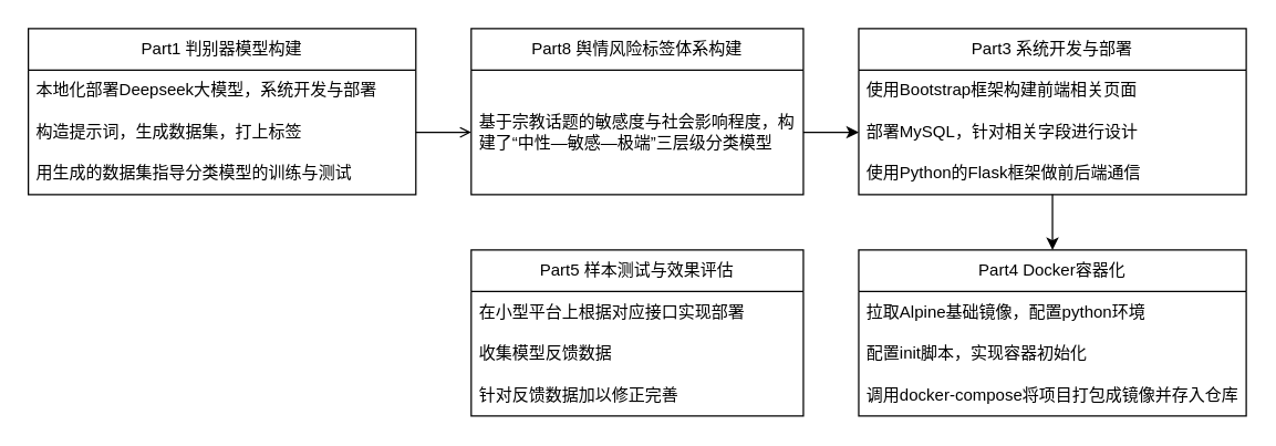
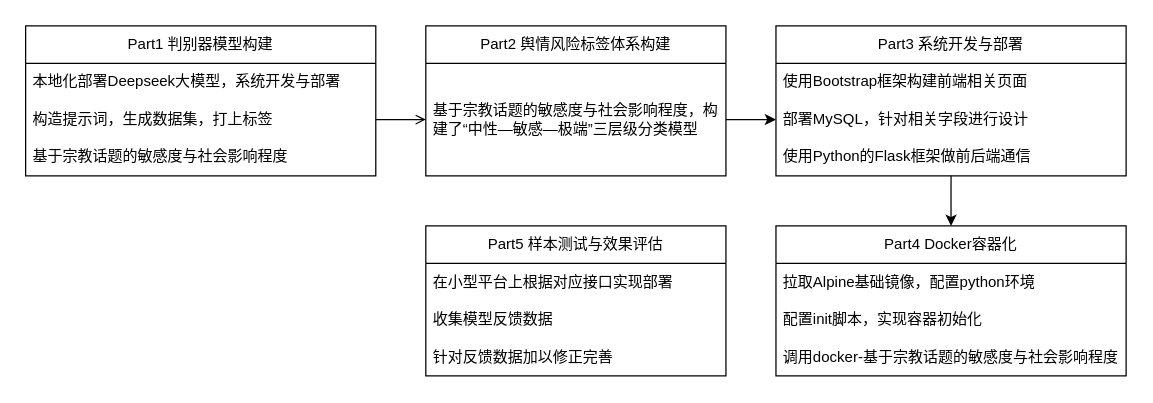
  <mxCell id="0" />
  <mxCell id="1" parent="0" />
  <mxCell id="2" value="Part1 判别器模型构建" style="swimlane;fontStyle=0;childLayout=stackLayout;horizontal=1;startSize=30;horizontalStack=0;resizeParent=1;resizeParentMax=0;resizeLast=0;collapsible=1;marginBottom=0;whiteSpace=wrap;html=1;" parent="1" vertex="1"><mxGeometry x="20" y="20" width="280" height="120" as="geometry"><mxRectangle x="315" y="130" width="160" height="30" as="alternateBounds" /></mxGeometry></mxCell>
  <mxCell id="3" value="本地化部署Deepseek大模型，系统开发与部署" style="text;strokeColor=none;fillColor=none;align=left;verticalAlign=middle;spacingLeft=4;spacingRight=4;overflow=hidden;points=[[0,0.5],[1,0.5]];portConstraint=eastwest;rotatable=0;whiteSpace=wrap;html=1;" parent="2" vertex="1"><mxGeometry y="30" width="280" height="30" as="geometry" /></mxCell>
  <mxCell id="4" value="构造提示词，生成数据集，打上标签" style="text;strokeColor=none;fillColor=none;align=left;verticalAlign=middle;spacingLeft=4;spacingRight=4;overflow=hidden;points=[[0,0.5],[1,0.5]];portConstraint=eastwest;rotatable=0;whiteSpace=wrap;html=1;" parent="2" vertex="1"><mxGeometry y="60" width="280" height="30" as="geometry" /></mxCell>
- <mxCell id="5" value="用生成的数据集指导分类模型的训练与测试" style="text;strokeColor=none;fillColor=none;align=left;verticalAlign=middle;spacingLeft=4;spacingRight=4;overflow=hidden;points=[[0,0.5],[1,0.5]];portConstraint=eastwest;rotatable=0;whiteSpace=wrap;html=1;" parent="2" vertex="1"><mxGeometry y="90" width="280" height="30" as="geometry" /></mxCell>
+ <mxCell id="5" value="基于宗教话题的敏感度与社会影响程度" style="text;strokeColor=none;fillColor=none;align=left;verticalAlign=middle;spacingLeft=4;spacingRight=4;overflow=hidden;points=[[0,0.5],[1,0.5]];portConstraint=eastwest;rotatable=0;whiteSpace=wrap;html=1;" parent="2" vertex="1"><mxGeometry y="90" width="280" height="30" as="geometry" /></mxCell>
  <mxCell id="6" style="edgeStyle=orthogonalEdgeStyle;rounded=0;orthogonalLoop=1;jettySize=auto;html=1;exitX=1;exitY=0.5;exitDx=0;exitDy=0;" edge="1" parent="2" source="4" target="4"><mxGeometry relative="1" as="geometry" /></mxCell>
- <mxCell id="7" value="Part8 舆情风险标签体系构建" style="swimlane;fontStyle=0;childLayout=stackLayout;horizontal=1;startSize=30;horizontalStack=0;resizeParent=1;resizeParentMax=0;resizeLast=0;collapsible=1;marginBottom=0;whiteSpace=wrap;html=1;" parent="1" vertex="1"><mxGeometry x="340" y="20" width="240" height="120" as="geometry" /></mxCell>
+ <mxCell id="7" value="Part2 舆情风险标签体系构建" style="swimlane;fontStyle=0;childLayout=stackLayout;horizontal=1;startSize=30;horizontalStack=0;resizeParent=1;resizeParentMax=0;resizeLast=0;collapsible=1;marginBottom=0;whiteSpace=wrap;html=1;" parent="1" vertex="1"><mxGeometry x="340" y="20" width="240" height="120" as="geometry" /></mxCell>
  <mxCell id="8" value="基于宗教话题的敏感度与社会影响程度，构建了“中性—敏感—极端”三层级分类模型" style="text;strokeColor=none;fillColor=none;align=left;verticalAlign=middle;spacingLeft=4;spacingRight=4;overflow=hidden;points=[[0,0.5],[1,0.5]];portConstraint=eastwest;rotatable=0;whiteSpace=wrap;html=1;" parent="7" vertex="1"><mxGeometry y="30" width="240" height="90" as="geometry" /></mxCell>
  <mxCell id="9" value="Part3 系统开发与部署" style="swimlane;fontStyle=0;childLayout=stackLayout;horizontal=1;startSize=30;horizontalStack=0;resizeParent=1;resizeParentMax=0;resizeLast=0;collapsible=1;marginBottom=0;whiteSpace=wrap;html=1;" parent="1" vertex="1"><mxGeometry x="620" y="20" width="280" height="120" as="geometry" /></mxCell>
  <mxCell id="10" value="使用Bootstrap框架构建前端相关页面" style="text;strokeColor=none;fillColor=none;align=left;verticalAlign=middle;spacingLeft=4;spacingRight=4;overflow=hidden;points=[[0,0.5],[1,0.5]];portConstraint=eastwest;rotatable=0;whiteSpace=wrap;html=1;" parent="9" vertex="1"><mxGeometry y="30" width="280" height="30" as="geometry" /></mxCell>
  <mxCell id="11" value="" style="endArrow=classic;html=1;rounded=0;" edge="1" parent="9" target="14"><mxGeometry width="50" height="50" relative="1" as="geometry"><mxPoint x="140" y="120" as="sourcePoint" /><mxPoint x="190" y="70" as="targetPoint" /></mxGeometry></mxCell>
  <mxCell id="12" value="部署MySQL，针对相关字段进行设计" style="text;strokeColor=none;fillColor=none;align=left;verticalAlign=middle;spacingLeft=4;spacingRight=4;overflow=hidden;points=[[0,0.5],[1,0.5]];portConstraint=eastwest;rotatable=0;whiteSpace=wrap;html=1;" parent="9" vertex="1"><mxGeometry y="60" width="280" height="30" as="geometry" /></mxCell>
  <mxCell id="13" value="使用Python的Flask框架做前后端通信" style="text;strokeColor=none;fillColor=none;align=left;verticalAlign=middle;spacingLeft=4;spacingRight=4;overflow=hidden;points=[[0,0.5],[1,0.5]];portConstraint=eastwest;rotatable=0;whiteSpace=wrap;html=1;" parent="9" vertex="1"><mxGeometry y="90" width="280" height="30" as="geometry" /></mxCell>
  <mxCell id="14" value="Part4 Docker容器化" style="swimlane;fontStyle=0;childLayout=stackLayout;horizontal=1;startSize=30;horizontalStack=0;resizeParent=1;resizeParentMax=0;resizeLast=0;collapsible=1;marginBottom=0;whiteSpace=wrap;html=1;" parent="1" vertex="1"><mxGeometry x="620" y="180" width="280" height="120" as="geometry" /></mxCell>
  <mxCell id="15" value="拉取Alpine基础镜像，配置python环境" style="text;strokeColor=none;fillColor=none;align=left;verticalAlign=middle;spacingLeft=4;spacingRight=4;overflow=hidden;points=[[0,0.5],[1,0.5]];portConstraint=eastwest;rotatable=0;whiteSpace=wrap;html=1;" parent="14" vertex="1"><mxGeometry y="30" width="280" height="30" as="geometry" /></mxCell>
  <mxCell id="16" value="配置init脚本，实现容器初始化" style="text;strokeColor=none;fillColor=none;align=left;verticalAlign=middle;spacingLeft=4;spacingRight=4;overflow=hidden;points=[[0,0.5],[1,0.5]];portConstraint=eastwest;rotatable=0;whiteSpace=wrap;html=1;" parent="14" vertex="1"><mxGeometry y="60" width="280" height="30" as="geometry" /></mxCell>
- <mxCell id="17" value="调用docker-compose将项目打包成镜像并存入仓库" style="text;strokeColor=none;fillColor=none;align=left;verticalAlign=middle;spacingLeft=4;spacingRight=4;overflow=hidden;points=[[0,0.5],[1,0.5]];portConstraint=eastwest;rotatable=0;whiteSpace=wrap;html=1;" parent="14" vertex="1"><mxGeometry y="90" width="280" height="30" as="geometry" /></mxCell>
+ <mxCell id="17" value="调用docker-基于宗教话题的敏感度与社会影响程度" style="text;strokeColor=none;fillColor=none;align=left;verticalAlign=middle;spacingLeft=4;spacingRight=4;overflow=hidden;points=[[0,0.5],[1,0.5]];portConstraint=eastwest;rotatable=0;whiteSpace=wrap;html=1;" parent="14" vertex="1"><mxGeometry y="90" width="280" height="30" as="geometry" /></mxCell>
  <mxCell id="18" value="Part5 样本测试与效果评估" style="swimlane;fontStyle=0;childLayout=stackLayout;horizontal=1;startSize=30;horizontalStack=0;resizeParent=1;resizeParentMax=0;resizeLast=0;collapsible=1;marginBottom=0;whiteSpace=wrap;html=1;" parent="1" vertex="1"><mxGeometry x="340" y="180" width="240" height="120" as="geometry" /></mxCell>
  <mxCell id="19" value="在小型平台上根据对应接口实现部署" style="text;strokeColor=none;fillColor=none;align=left;verticalAlign=middle;spacingLeft=4;spacingRight=4;overflow=hidden;points=[[0,0.5],[1,0.5]];portConstraint=eastwest;rotatable=0;whiteSpace=wrap;html=1;" parent="18" vertex="1"><mxGeometry y="30" width="240" height="30" as="geometry" /></mxCell>
  <mxCell id="20" value="收集模型反馈数据" style="text;strokeColor=none;fillColor=none;align=left;verticalAlign=middle;spacingLeft=4;spacingRight=4;overflow=hidden;points=[[0,0.5],[1,0.5]];portConstraint=eastwest;rotatable=0;whiteSpace=wrap;html=1;" parent="18" vertex="1"><mxGeometry y="60" width="240" height="30" as="geometry" /></mxCell>
  <mxCell id="21" value="针对反馈数据加以修正完善" style="text;strokeColor=none;fillColor=none;align=left;verticalAlign=middle;spacingLeft=4;spacingRight=4;overflow=hidden;points=[[0,0.5],[1,0.5]];portConstraint=eastwest;rotatable=0;whiteSpace=wrap;html=1;" parent="18" vertex="1"><mxGeometry y="90" width="240" height="30" as="geometry" /></mxCell>
  <mxCell id="22" style="edgeStyle=orthogonalEdgeStyle;rounded=0;orthogonalLoop=1;jettySize=auto;html=1;exitX=1;exitY=0.5;exitDx=0;exitDy=0;entryX=0;entryY=0.5;entryDx=0;entryDy=0;endArrow=open;" edge="1" parent="1" source="4" target="8"><mxGeometry relative="1" as="geometry" /></mxCell>
  <mxCell id="23" style="edgeStyle=orthogonalEdgeStyle;rounded=0;orthogonalLoop=1;jettySize=auto;html=1;exitX=1;exitY=0.5;exitDx=0;exitDy=0;entryX=0;entryY=0.5;entryDx=0;entryDy=0;" edge="1" parent="1" source="8" target="12"><mxGeometry relative="1" as="geometry" /></mxCell>
